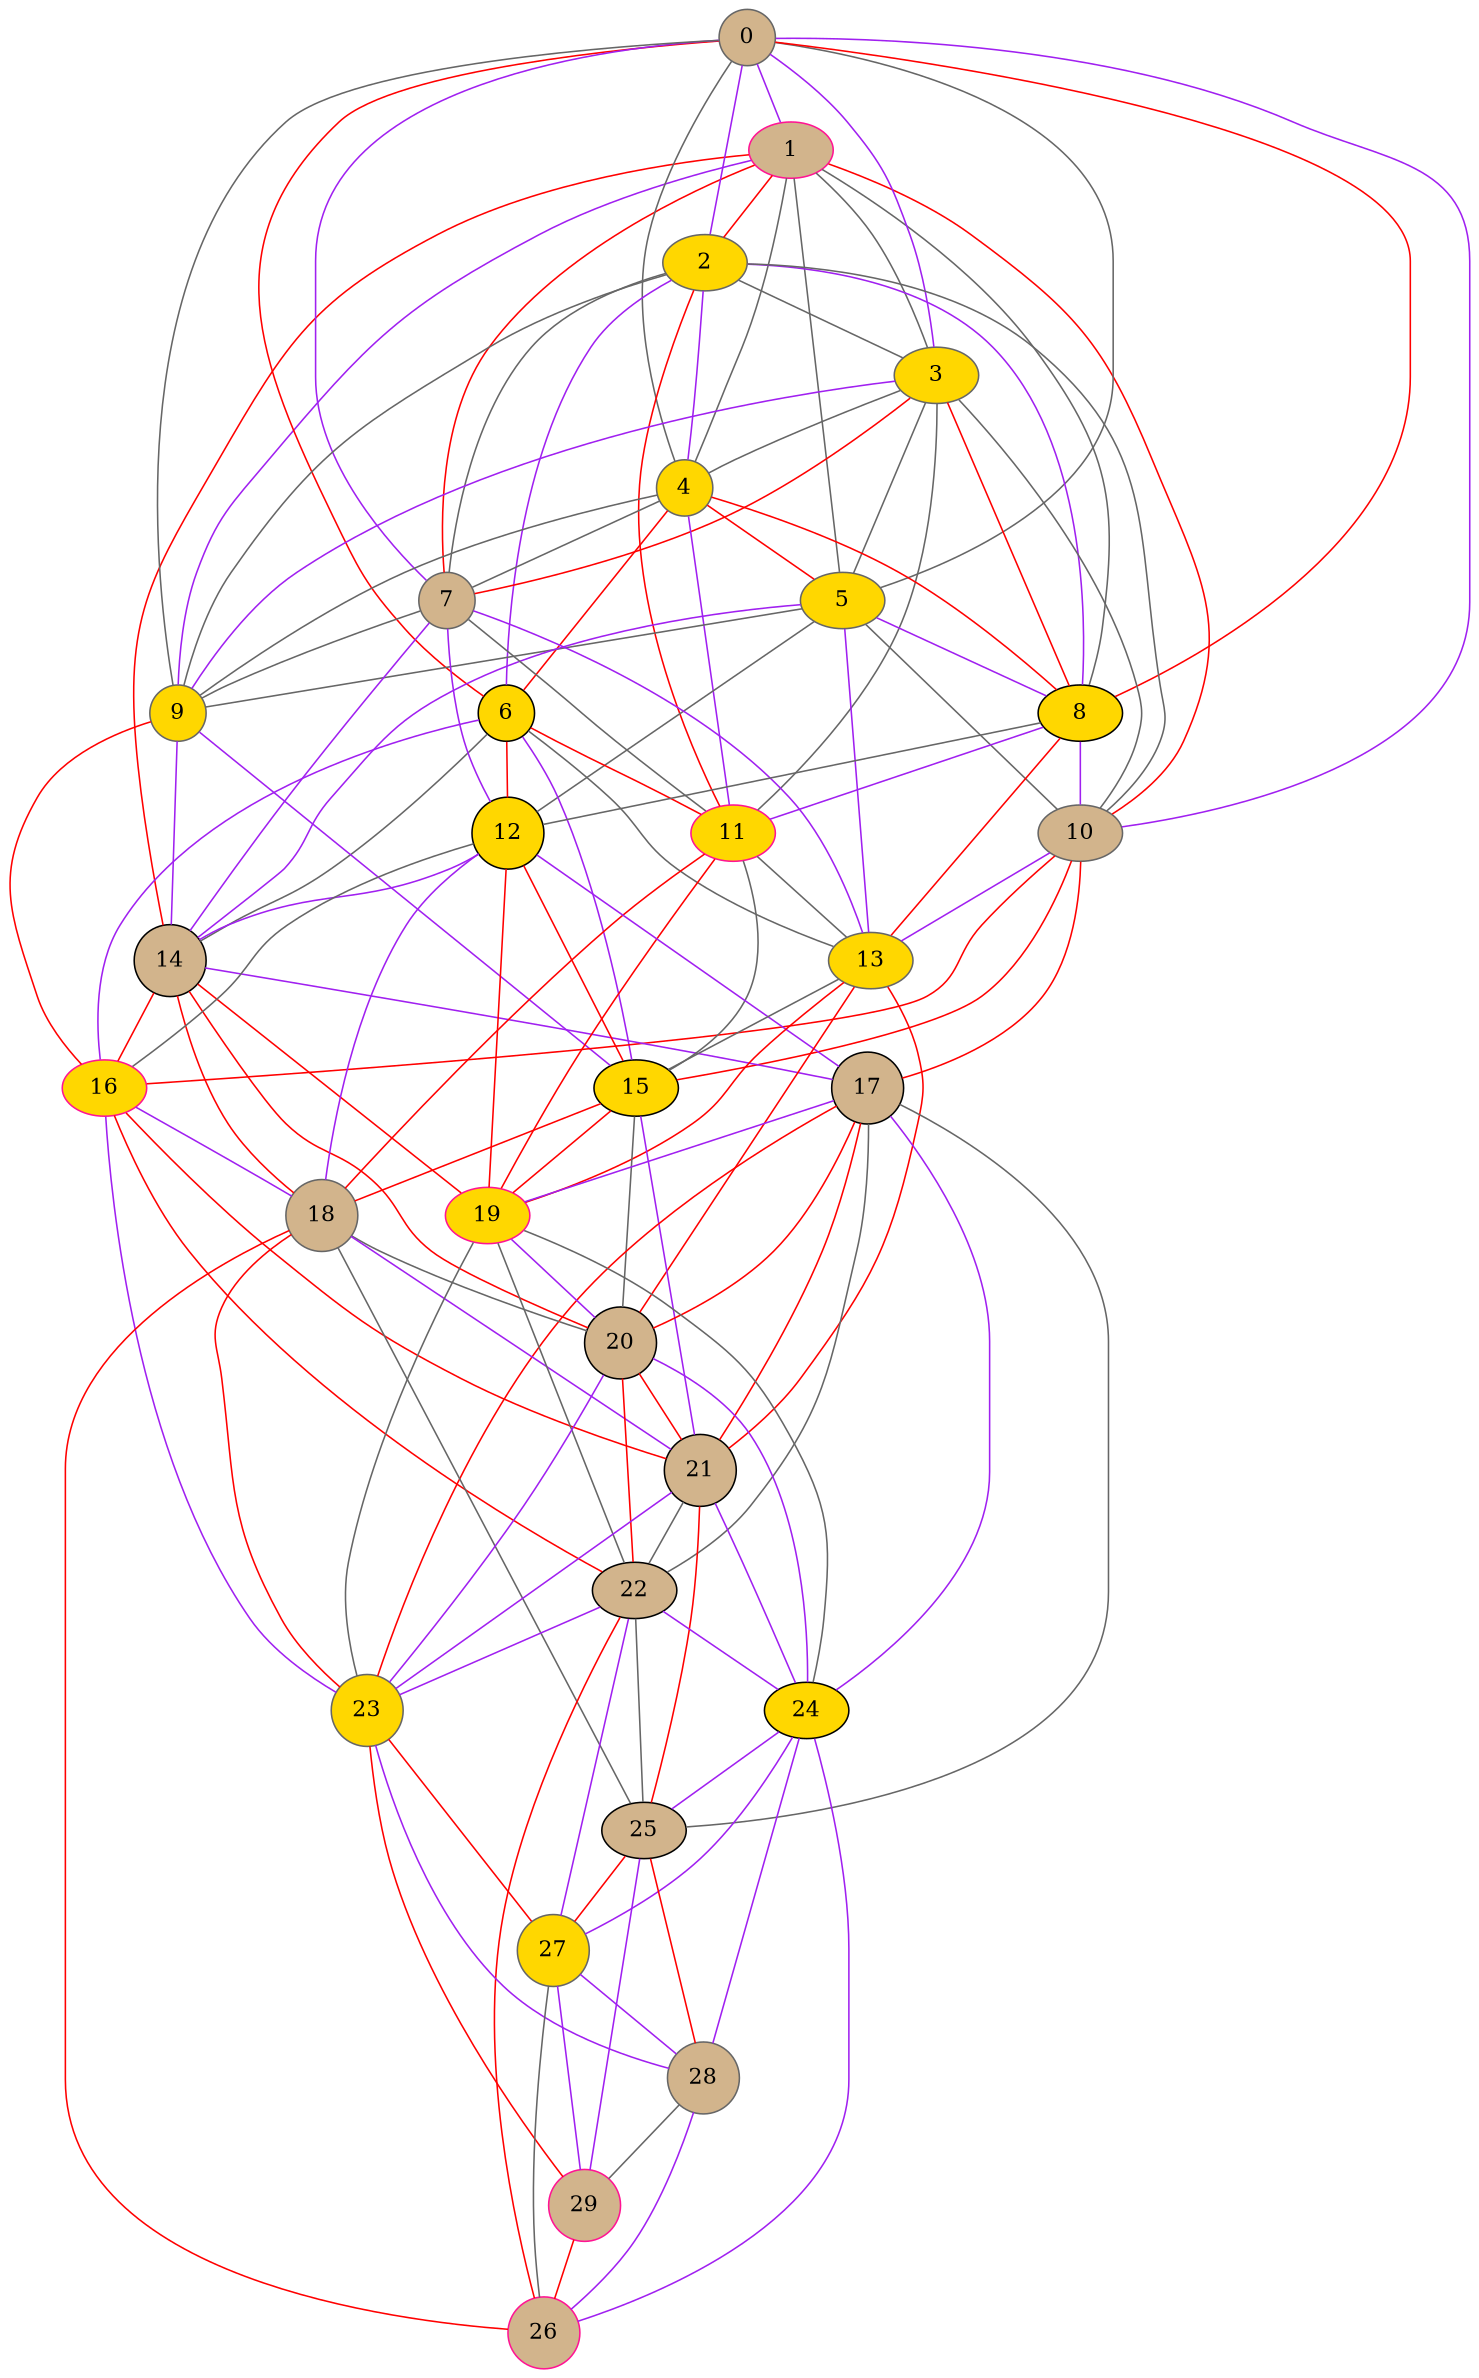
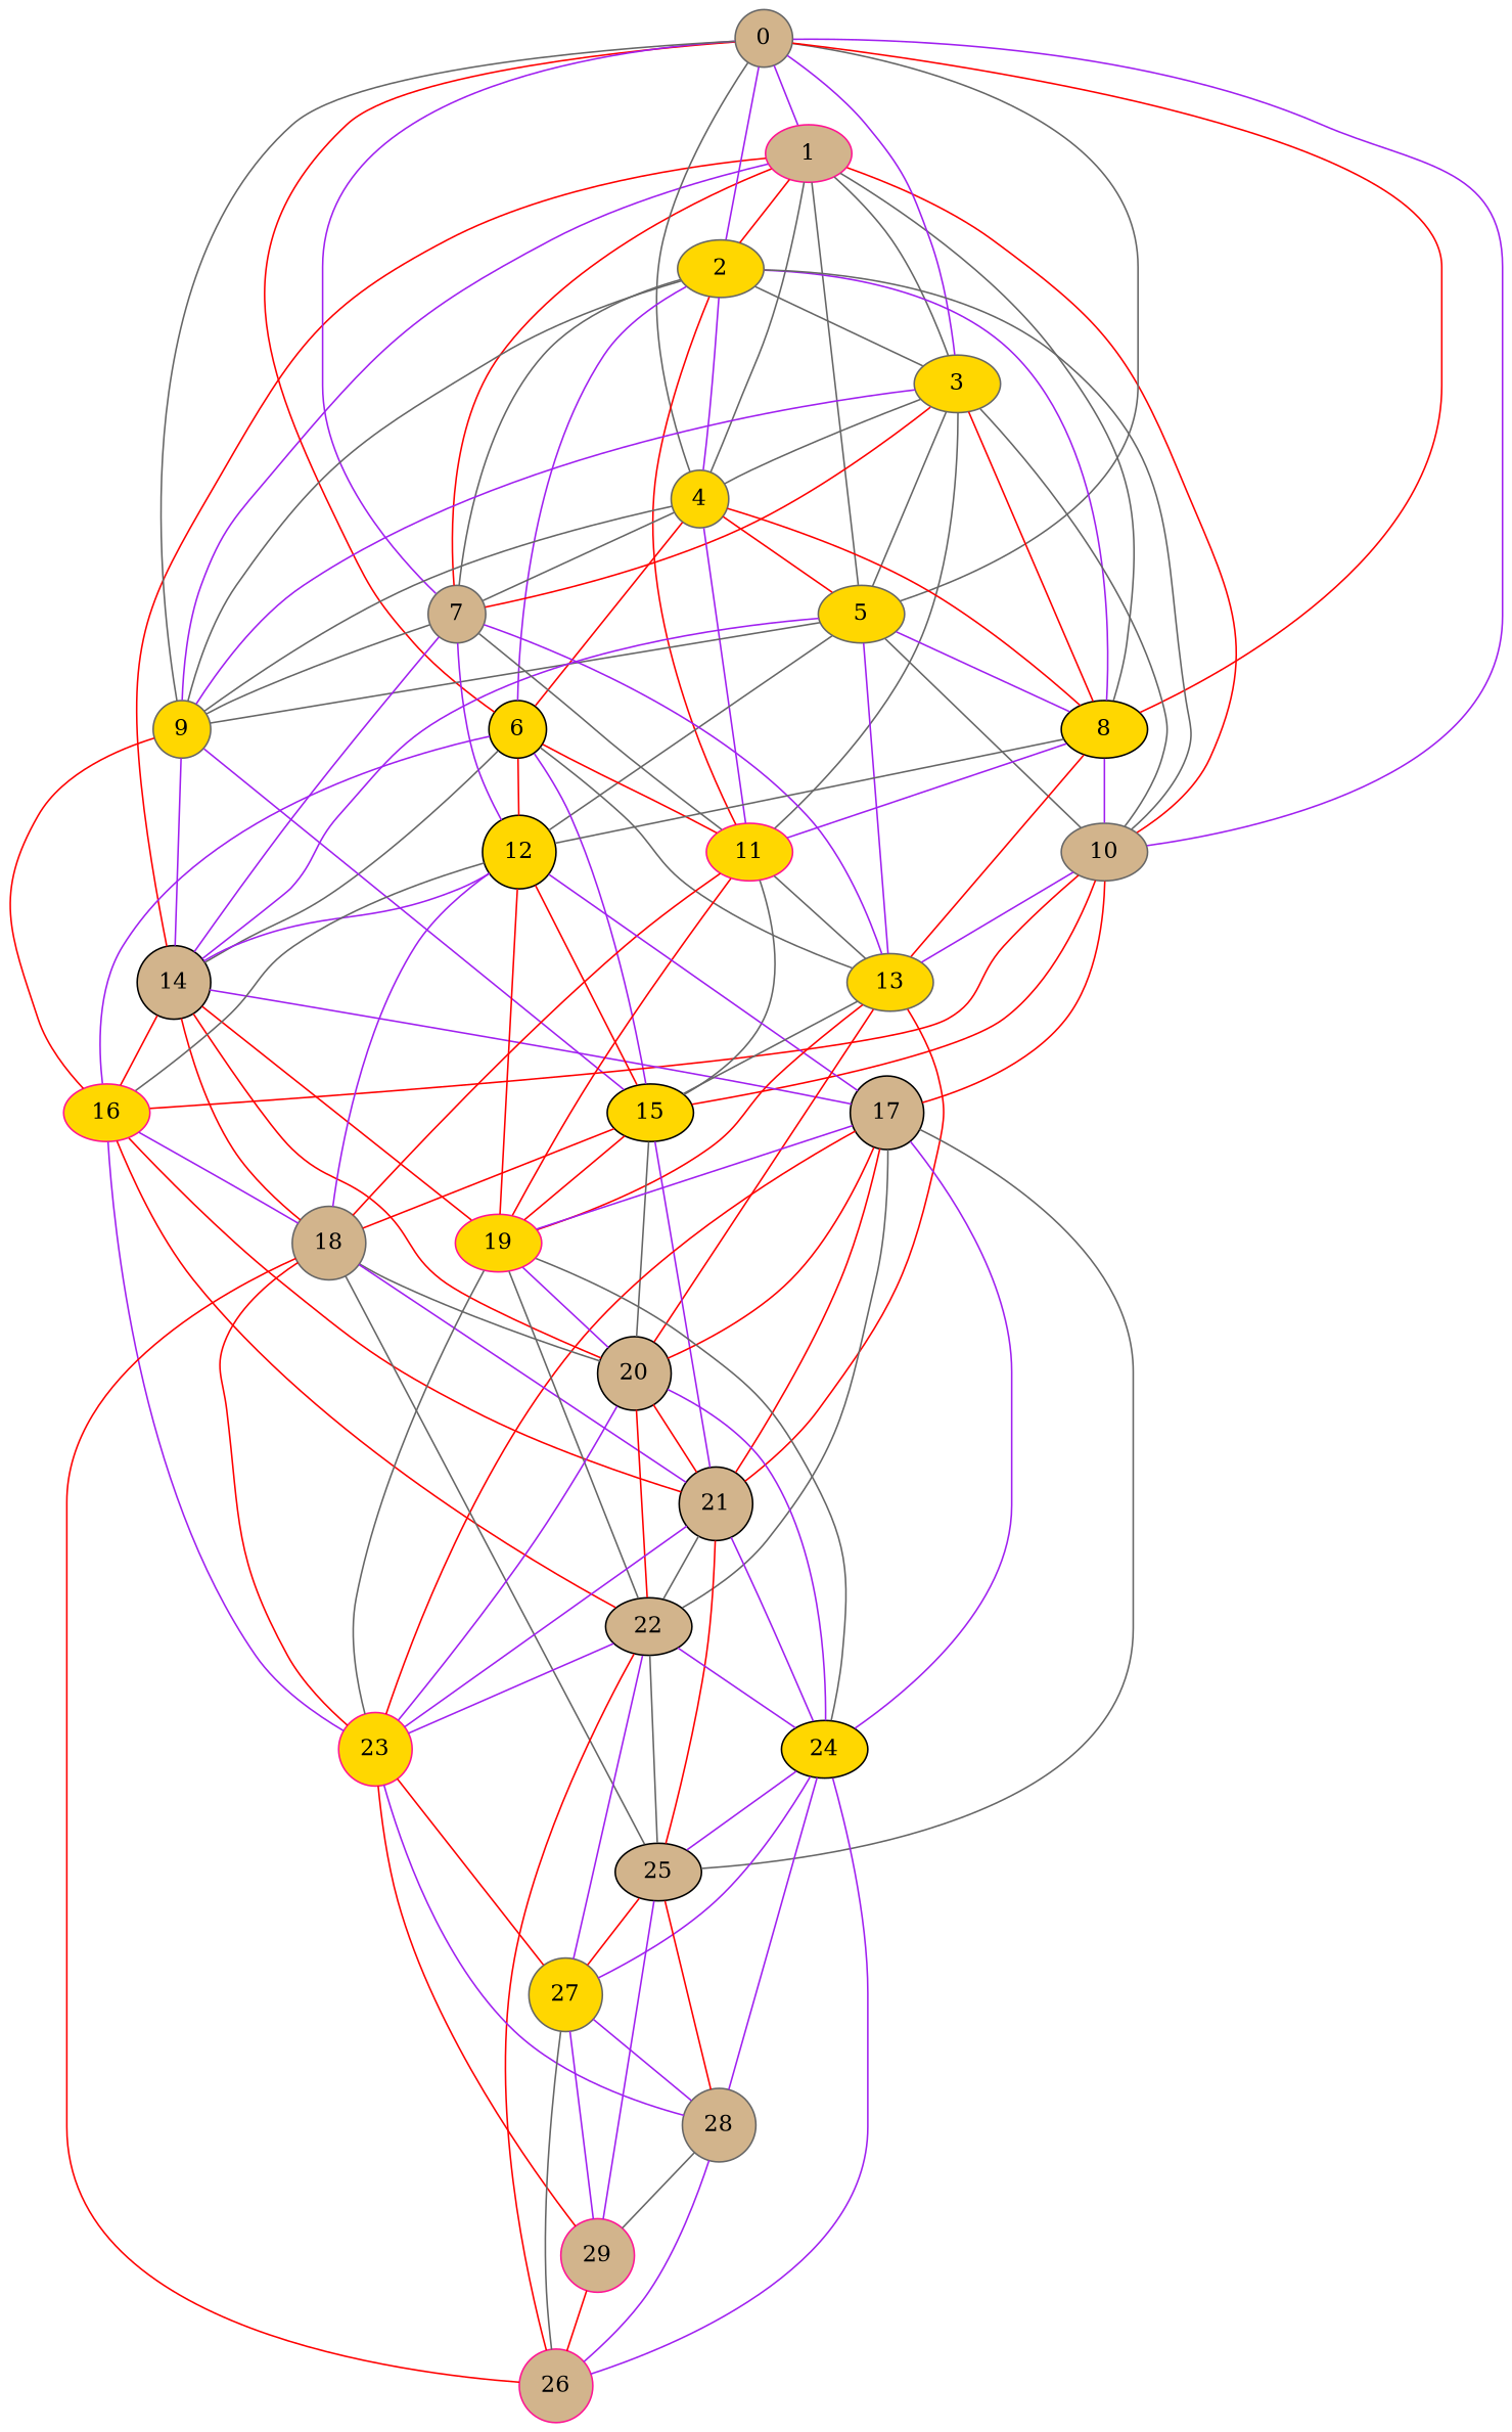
  strict graph {
    node [color=gray40 fillcolor=gold shape=circle style=filled]
    edge [color=purple]
    1 [color=deeppink fillcolor=tan shape=ellipse]
    0 [fillcolor=tan]
    2 [shape=ellipse]
    3 [shape=ellipse]
    4
    5 [shape=ellipse]
    6 [color=black]
    7 [fillcolor=tan]
    8 [color=black shape=ellipse]
    9
    10 [fillcolor=tan shape=ellipse]
    14 [color=black fillcolor=tan]
    11 [color=deeppink shape=ellipse]
    12 [color=black]
    13 [shape=ellipse]
    15 [color=black shape=ellipse]
    16 [color=deeppink shape=ellipse]
    17 [color=black fillcolor=tan]
    18 [fillcolor=tan]
    19 [color=deeppink shape=ellipse]
    20 [color=black fillcolor=tan]
    21 [color=black fillcolor=tan]
    22 [color=black fillcolor=tan shape=ellipse]
-   23
+   23 [color=deeppink]
    24 [color=black shape=ellipse]
    25 [color=black fillcolor=tan shape=ellipse]
    26 [color=deeppink fillcolor=tan]
    27
    28 [fillcolor=tan]
    29 [color=deeppink fillcolor=tan]
    1 -- 2 [color=red]
    1 -- 3 [color=gray40]
    1 -- 4 [color=gray40]
    1 -- 5 [color=gray40]
    1 -- 7 [color=red]
    1 -- 8 [color=gray40]
    1 -- 9
    1 -- 10 [color=red]
    1 -- 14 [color=red]
    0 -- 1
    0 -- 2
    0 -- 3
    0 -- 4 [color=gray40]
    0 -- 5 [color=gray40]
    0 -- 6 [color=red]
    0 -- 7
    0 -- 8 [color=red]
    0 -- 9 [color=gray40]
    0 -- 10
    2 -- 3 [color=gray40]
    2 -- 4
    2 -- 6
    2 -- 7 [color=gray40]
    2 -- 8
    2 -- 9 [color=gray40]
    2 -- 10 [color=gray40]
    2 -- 11 [color=red]
    3 -- 4 [color=gray40]
    3 -- 5 [color=gray40]
    3 -- 7 [color=red]
    3 -- 8 [color=red]
    3 -- 9
    3 -- 10 [color=gray40]
    3 -- 11 [color=gray40]
    4 -- 5 [color=red]
    4 -- 6 [color=red]
    4 -- 7 [color=gray40]
    4 -- 8 [color=red]
    4 -- 9 [color=gray40]
    4 -- 11
    5 -- 8
    5 -- 9 [color=gray40]
    5 -- 10 [color=gray40]
    5 -- 14
    5 -- 12 [color=gray40]
    5 -- 13
    6 -- 14 [color=gray40]
    6 -- 11 [color=red]
    6 -- 12 [color=red]
    6 -- 13 [color=gray40]
    6 -- 15
    6 -- 16
    7 -- 9 [color=gray40]
    7 -- 14
    7 -- 11 [color=gray40]
    7 -- 12
    7 -- 13
    8 -- 10
    8 -- 11
    8 -- 12 [color=gray40]
    8 -- 13 [color=red]
    9 -- 14
    9 -- 15
    9 -- 16 [color=red]
    10 -- 13
    10 -- 15 [color=red]
    10 -- 16 [color=red]
    10 -- 17 [color=red]
    14 -- 16 [color=red]
    14 -- 17
    14 -- 18 [color=red]
    14 -- 19 [color=red]
    14 -- 20 [color=red]
    11 -- 13 [color=gray40]
    11 -- 15 [color=gray40]
    11 -- 18 [color=red]
    11 -- 19 [color=red]
    12 -- 14
    12 -- 15 [color=red]
    12 -- 16 [color=gray40]
    12 -- 17
    12 -- 18
    12 -- 19 [color=red]
    13 -- 15 [color=gray40]
    13 -- 19 [color=red]
    13 -- 20 [color=red]
    13 -- 21 [color=red]
    15 -- 18 [color=red]
    15 -- 19 [color=red]
    15 -- 20 [color=gray40]
    15 -- 21
    16 -- 18
    16 -- 21 [color=red]
    16 -- 22 [color=red]
    16 -- 23
    17 -- 19
    17 -- 20 [color=red]
    17 -- 21 [color=red]
    17 -- 22 [color=gray40]
    17 -- 23 [color=red]
    17 -- 24
    17 -- 25 [color=gray40]
    18 -- 20 [color=gray40]
    18 -- 21
    18 -- 23 [color=red]
    18 -- 25 [color=gray40]
    18 -- 26 [color=red]
    19 -- 20
    19 -- 22 [color=gray40]
    19 -- 23 [color=gray40]
    19 -- 24 [color=gray40]
    20 -- 21 [color=red]
    20 -- 22 [color=red]
    20 -- 23
    20 -- 24
    21 -- 22 [color=gray40]
    21 -- 23
    21 -- 24
    21 -- 25 [color=red]
    22 -- 23
    22 -- 24
    22 -- 25 [color=gray40]
    22 -- 26 [color=red]
    22 -- 27
    23 -- 27 [color=red]
    23 -- 28
    23 -- 29 [color=red]
    24 -- 25
    24 -- 26
    24 -- 27
    24 -- 28
    25 -- 27 [color=red]
    25 -- 28 [color=red]
    25 -- 29
    26 -- 27 [color=gray40]
    27 -- 28
    27 -- 29
    28 -- 26
    28 -- 29 [color=gray40]
    29 -- 26 [color=red]
  }
